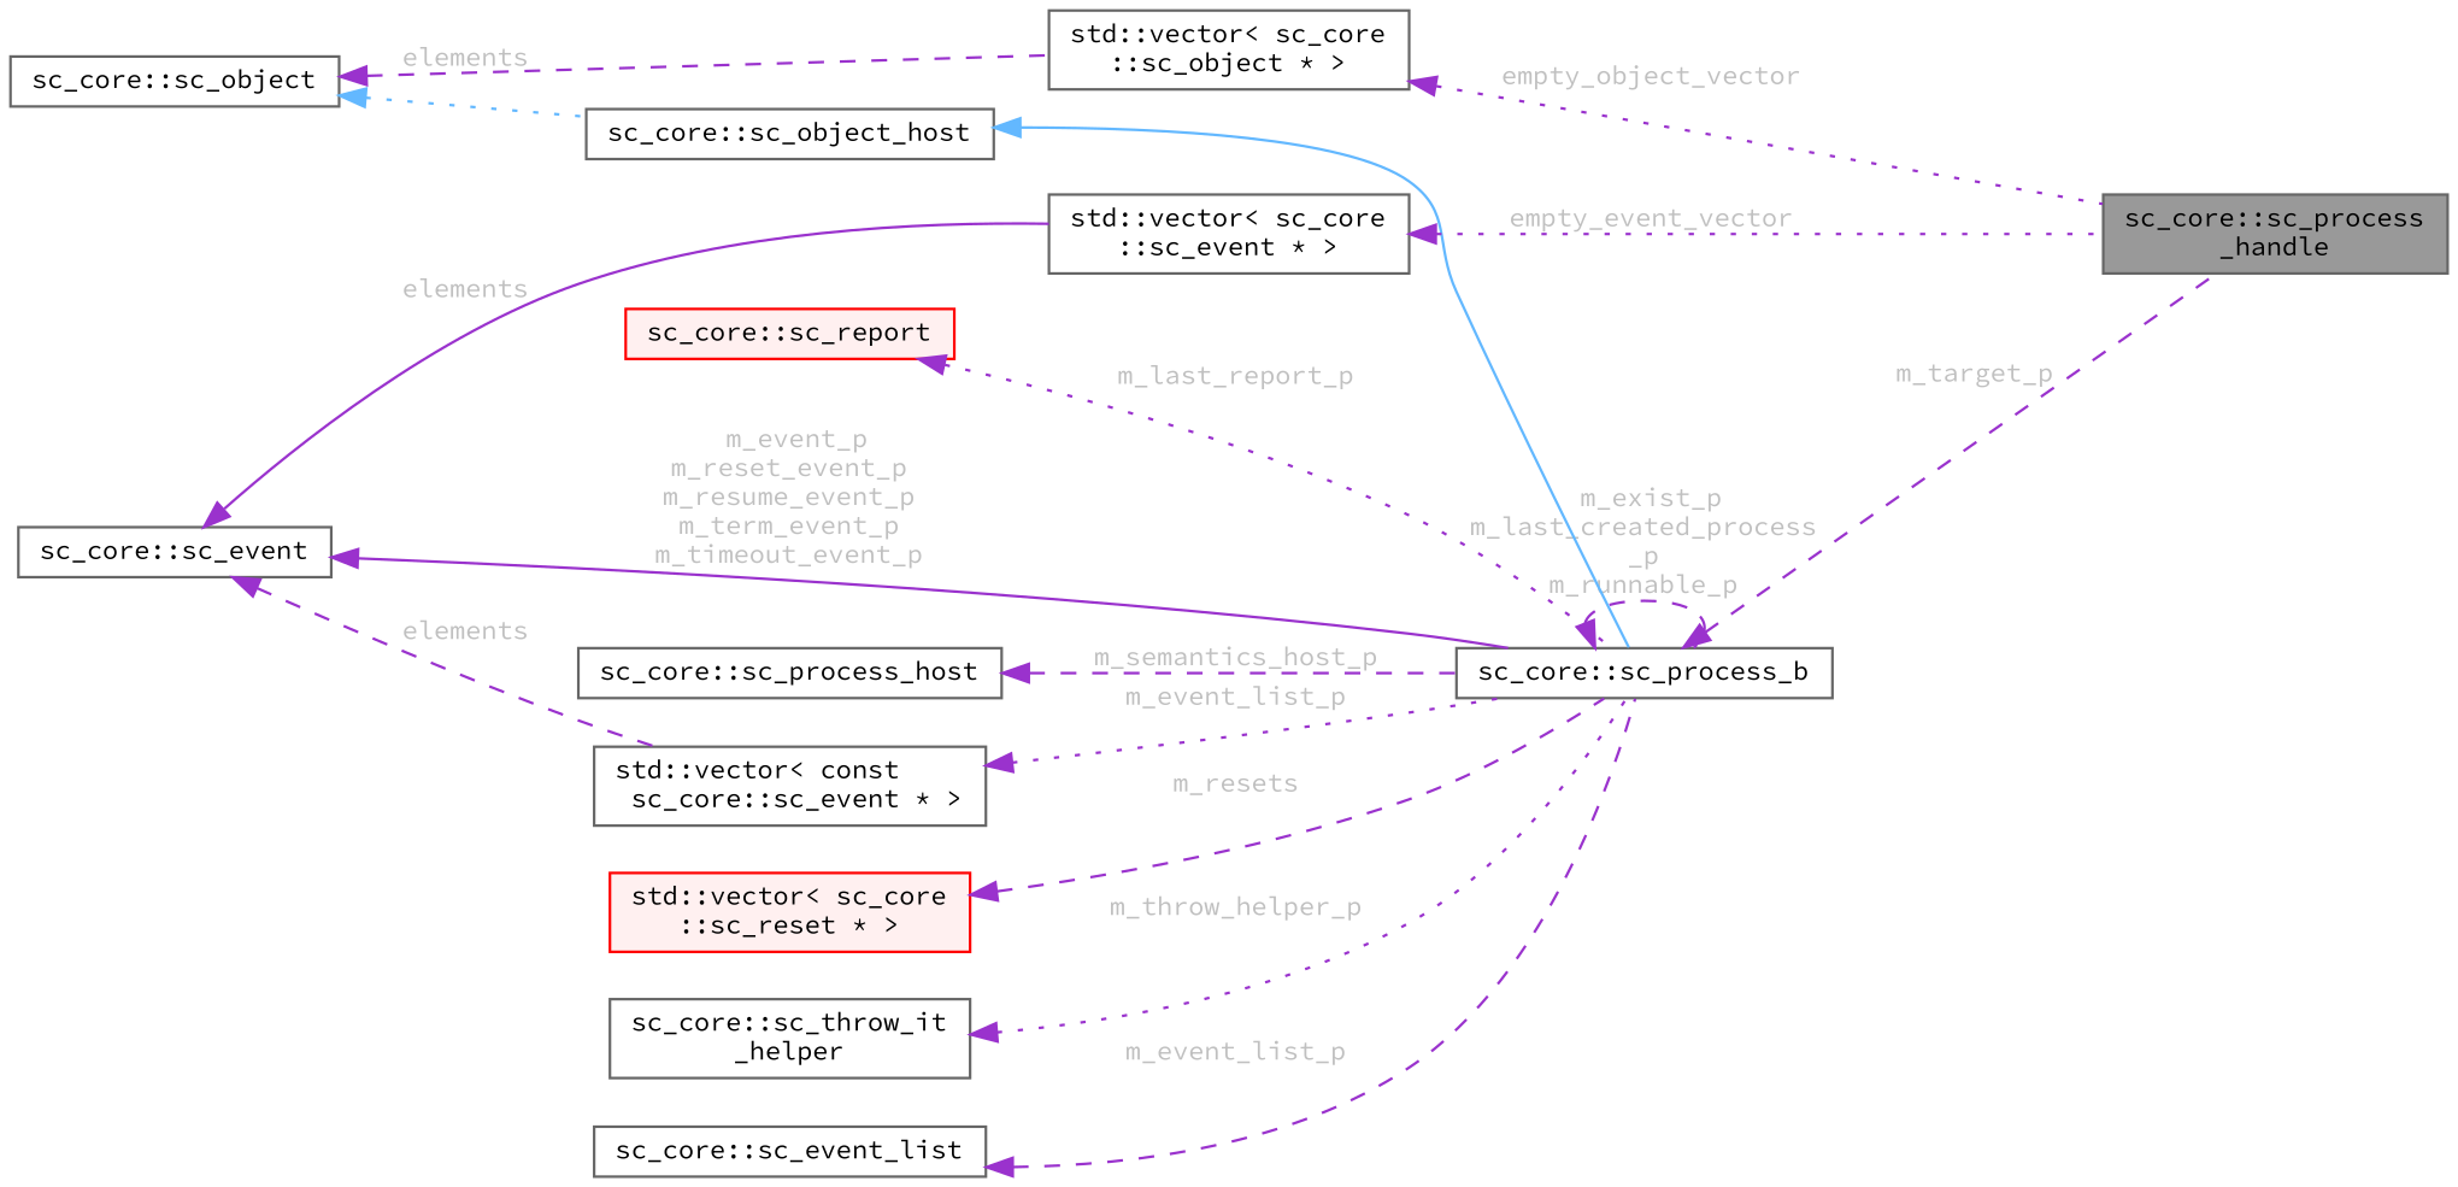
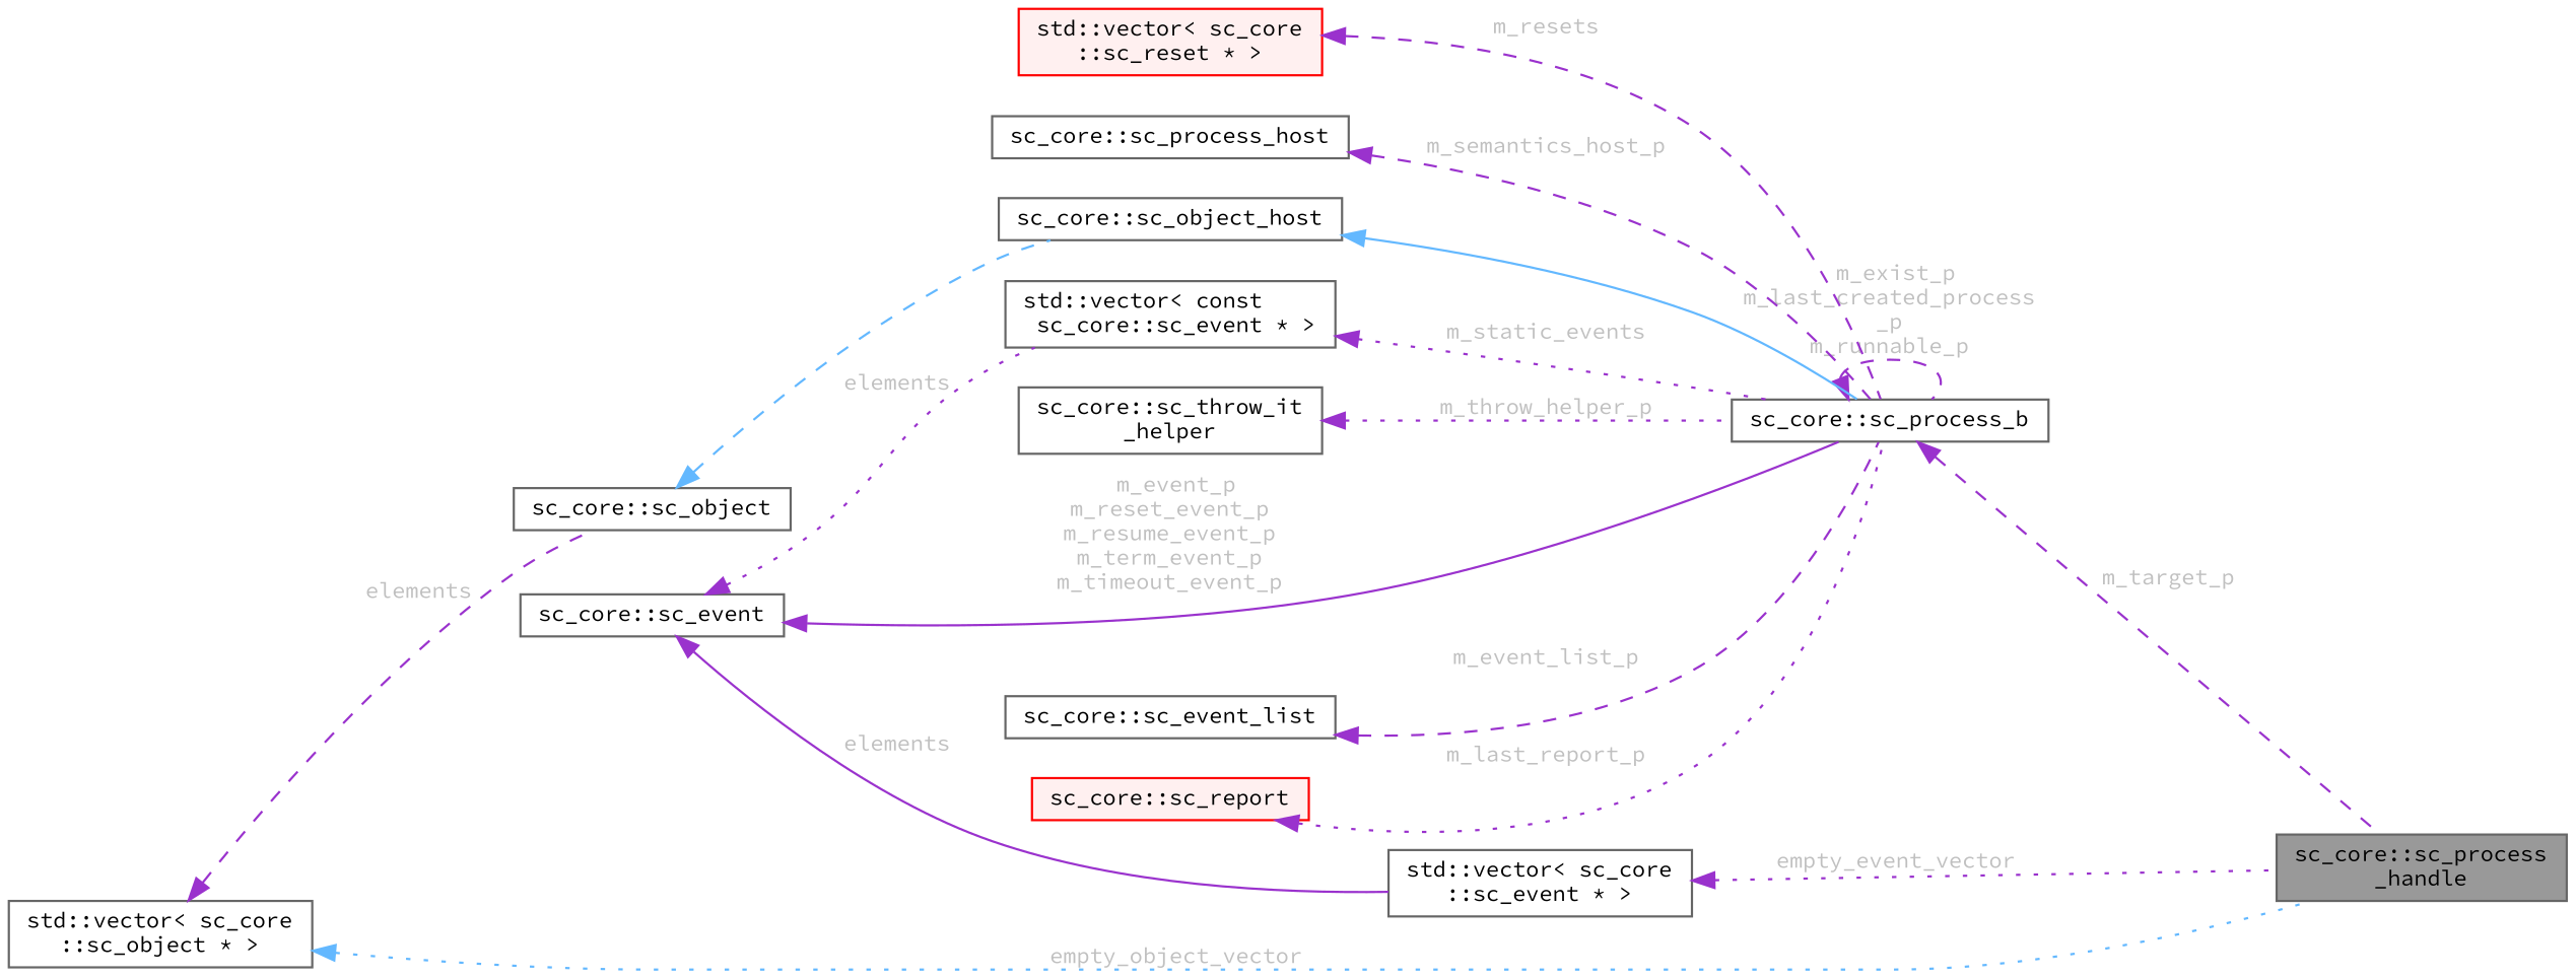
  digraph {
    fontname="Source Code Pro"
    rankdir=LR
    node [color=gray40 fillcolor=white fontname="Source Code Pro" fontsize=10 shape=box style=filled]
    edge [color=darkorchid3 dir=back fontcolor=grey fontname="Source Code Pro" fontsize=10 labelfontname=FreeSans labelfontsize=10 style=dotted]
    n1 [fillcolor=grey60 fontcolor=black height=0.2 label="sc_core::sc_process\l_handle" width=0.4]
    n2 [height=0.2 label="sc_core::sc_process_b" width=0.4]
    n3 [height=0.2 label="sc_core::sc_object_host" width=0.4]
    n4 [height=0.2 label="sc_core::sc_object" width=0.4]
    n5 [height=0.2 label="std::vector\< sc_core\l::sc_object * \>" width=0.4]
    n6 [height=0.2 label="sc_core::sc_event" width=0.4]
    n7 [height=0.2 label="std::vector\< const\l sc_core::sc_event * \>" width=0.4]
    n8 [height=0.2 label="std::vector\< sc_core\l::sc_event * \>" width=0.4]
    n9 [height=0.2 label="sc_core::sc_event_list" width=0.4]
    n10 [color=red fillcolor="#FFF0F0" height=0.2 label="sc_core::sc_report" width=0.4]
    n11 [color=red fillcolor="#FFF0F0" height=0.2 label="std::vector\< sc_core\l::sc_reset * \>" width=0.4]
    n12 [height=0.2 label="sc_core::sc_process_host" width=0.4]
    n13 [height=0.2 label="sc_core::sc_throw_it\l_helper" width=0.4]
    n2 -> n1 [label=" m_target_p" style=dashed]
    n2 -> n2 [label=" m_exist_p\nm_last_created_process\l_p\nm_runnable_p" style=dashed]
    n3 -> n2 [color=steelblue1 style=solid fontcolor=""]
-   n4 -> n3 [color=steelblue1 fontcolor=""]
-   n4 -> n5 [label=" elements" style=dashed]
-   n5 -> n1 [label=" empty_object_vector"]
+   n4 -> n3 [color=steelblue1 style=dashed fontcolor=""]
+   n5 -> n4 [label=" elements" style=dashed]
+   n5 -> n1 [color=steelblue1 label=" empty_object_vector"]
    n6 -> n2 [label=" m_event_p\nm_reset_event_p\nm_resume_event_p\nm_term_event_p\nm_timeout_event_p" style=solid]
-   n6 -> n7 [label=" elements" style=dashed]
+   n6 -> n7 [label=" elements"]
    n6 -> n8 [label=" elements" style=solid]
-   n7 -> n2 [label=" m_event_list_p"]
+   n7 -> n2 [label=" m_static_events"]
    n8 -> n1 [label=" empty_event_vector"]
    n9 -> n2 [label=" m_event_list_p" style=dashed]
    n10 -> n2 [label=" m_last_report_p"]
    n11 -> n2 [label=" m_resets" style=dashed]
    n12 -> n2 [label=" m_semantics_host_p" style=dashed]
    n13 -> n2 [label=" m_throw_helper_p"]
  }
